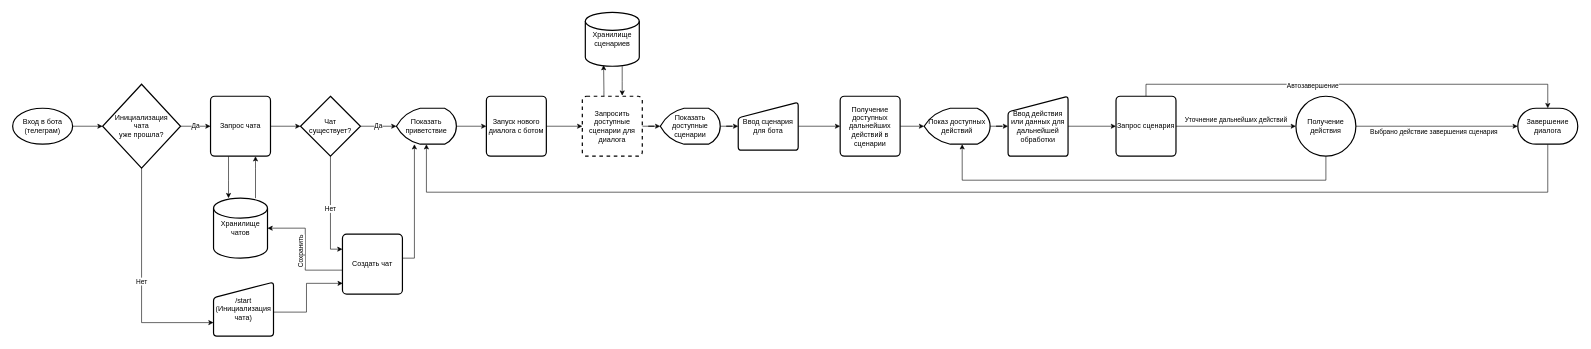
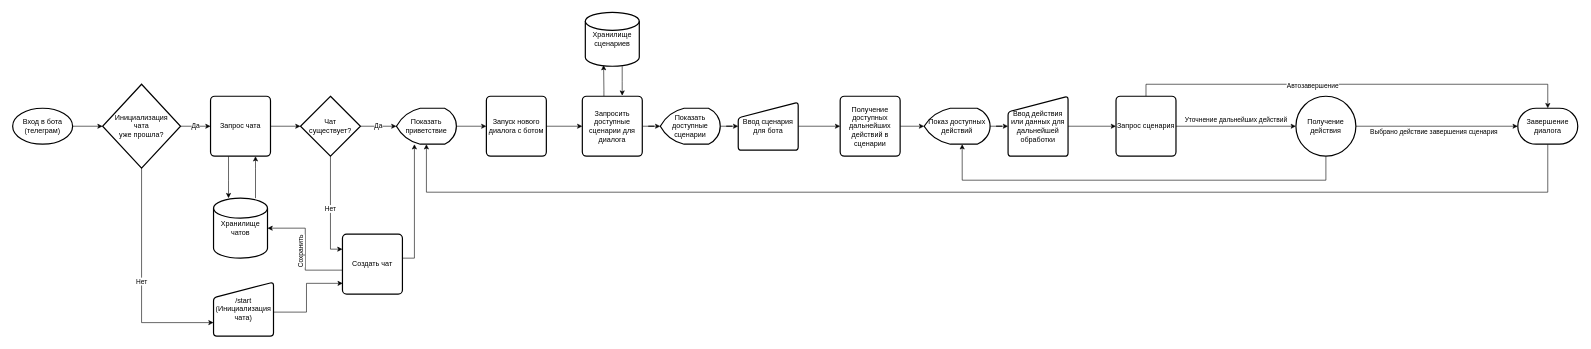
  <mxCell id="0" style=";html=1;" />
  <mxCell id="1" style=";html=1;" parent="0" />
  <mxCell id="2" style="edgeStyle=orthogonalEdgeStyle;rounded=0;orthogonalLoop=1;jettySize=auto;html=1;entryX=0;entryY=0.5;entryDx=0;entryDy=0;entryPerimeter=0;" parent="1" source="3" target="26" edge="1"><mxGeometry relative="1" as="geometry" /></mxCell>
  <mxCell id="3" value="Вход в бота (телеграм)" style="strokeWidth=2;html=1;shape=mxgraph.flowchart.start_1;whiteSpace=wrap;" parent="1" vertex="1"><mxGeometry x="20" y="180" width="100" height="60" as="geometry" /></mxCell>
  <mxCell id="4" style="edgeStyle=orthogonalEdgeStyle;rounded=0;orthogonalLoop=1;jettySize=auto;html=1;entryX=0.75;entryY=1;entryDx=0;entryDy=0;" parent="1" source="5" target="8" edge="1"><mxGeometry relative="1" as="geometry"><mxPoint x="490" y="260" as="targetPoint" /><Array as="points"><mxPoint x="425" y="280" /><mxPoint x="425" y="280" /></Array></mxGeometry></mxCell>
  <mxCell id="5" value="Хранилище чатов" style="strokeWidth=2;html=1;shape=mxgraph.flowchart.database;whiteSpace=wrap;" parent="1" vertex="1"><mxGeometry x="355" y="330" width="90" height="100" as="geometry" /></mxCell>
  <mxCell id="6" style="edgeStyle=orthogonalEdgeStyle;rounded=0;orthogonalLoop=1;jettySize=auto;html=1;entryX=0;entryY=0.5;entryDx=0;entryDy=0;entryPerimeter=0;" parent="1" source="8" target="11" edge="1"><mxGeometry relative="1" as="geometry" /></mxCell>
  <mxCell id="7" style="edgeStyle=orthogonalEdgeStyle;rounded=0;orthogonalLoop=1;jettySize=auto;html=1;" parent="1" source="8" target="5" edge="1"><mxGeometry relative="1" as="geometry"><Array as="points"><mxPoint x="380" y="300" /><mxPoint x="380" y="300" /></Array></mxGeometry></mxCell>
  <mxCell id="8" value="Запрос чата" style="rounded=1;whiteSpace=wrap;html=1;absoluteArcSize=1;arcSize=14;strokeWidth=2;" parent="1" vertex="1"><mxGeometry x="350" y="160" width="100" height="100" as="geometry" /></mxCell>
  <mxCell id="9" value="Нет" style="edgeStyle=orthogonalEdgeStyle;rounded=0;orthogonalLoop=1;jettySize=auto;html=1;entryX=0;entryY=0.25;entryDx=0;entryDy=0;" parent="1" source="11" target="34" edge="1"><mxGeometry relative="1" as="geometry"><mxPoint x="540" y="430" as="targetPoint" /><Array as="points"><mxPoint x="550" y="415" /></Array></mxGeometry></mxCell>
  <mxCell id="10" value="Да" style="edgeStyle=orthogonalEdgeStyle;rounded=0;orthogonalLoop=1;jettySize=auto;html=1;" parent="1" source="11" target="21" edge="1"><mxGeometry relative="1" as="geometry" /></mxCell>
  <mxCell id="11" value="&lt;div&gt;Чат&lt;/div&gt;&lt;div&gt;существует?&lt;/div&gt;" style="strokeWidth=2;html=1;shape=mxgraph.flowchart.decision;whiteSpace=wrap;" parent="1" vertex="1"><mxGeometry x="500" y="160" width="100" height="100" as="geometry" /></mxCell>
  <mxCell id="12" value="Выбрано действие завершения сценария" style="edgeStyle=orthogonalEdgeStyle;rounded=0;orthogonalLoop=1;jettySize=auto;html=1;entryX=0;entryY=0.5;entryDx=0;entryDy=0;entryPerimeter=0;exitX=1;exitY=0.5;exitDx=0;exitDy=0;" parent="1" source="15" target="17" edge="1"><mxGeometry x="-0.037" y="-10" relative="1" as="geometry"><mxPoint x="2340" y="270" as="targetPoint" /><Array as="points" /><mxPoint as="offset" /></mxGeometry></mxCell>
  <mxCell id="13" style="edgeStyle=orthogonalEdgeStyle;rounded=0;orthogonalLoop=1;jettySize=auto;html=1;entryX=0;entryY=0.5;entryDx=0;entryDy=0;exitX=1;exitY=0.5;exitDx=0;exitDy=0;" parent="1" source="48" target="45" edge="1"><mxGeometry relative="1" as="geometry"><mxPoint x="1810" y="210" as="sourcePoint" /><Array as="points"><mxPoint x="1850" y="210" /><mxPoint x="1850" y="210" /></Array></mxGeometry></mxCell>
  <mxCell id="14" style="edgeStyle=orthogonalEdgeStyle;rounded=0;orthogonalLoop=1;jettySize=auto;html=1;entryX=0.577;entryY=1;entryDx=0;entryDy=0;entryPerimeter=0;" parent="1" source="15" target="30" edge="1"><mxGeometry relative="1" as="geometry"><Array as="points"><mxPoint x="2210" y="300" /><mxPoint x="1604" y="300" /></Array></mxGeometry></mxCell>
  <mxCell id="15" value="Получение действия" style="ellipse;whiteSpace=wrap;html=1;absoluteArcSize=1;arcSize=14;strokeWidth=2;" parent="1" vertex="1"><mxGeometry x="2160" y="160" width="100" height="100" as="geometry" /></mxCell>
  <mxCell id="16" style="edgeStyle=orthogonalEdgeStyle;rounded=0;orthogonalLoop=1;jettySize=auto;html=1;entryX=0.5;entryY=1;entryDx=0;entryDy=0;entryPerimeter=0;" parent="1" source="17" target="21" edge="1"><mxGeometry relative="1" as="geometry"><mxPoint x="700" y="290" as="targetPoint" /><Array as="points"><mxPoint x="2580" y="320" /><mxPoint x="710" y="320" /></Array></mxGeometry></mxCell>
  <mxCell id="17" value="Завершение диалога" style="strokeWidth=2;html=1;shape=mxgraph.flowchart.terminator;whiteSpace=wrap;" parent="1" vertex="1"><mxGeometry x="2530" y="180" width="100" height="60" as="geometry" /></mxCell>
  <mxCell id="18" style="edgeStyle=orthogonalEdgeStyle;rounded=0;orthogonalLoop=1;jettySize=auto;html=1;entryX=0;entryY=0.5;entryDx=0;entryDy=0;" parent="1" source="19" target="39" edge="1"><mxGeometry relative="1" as="geometry" /></mxCell>
  <mxCell id="19" value="Ввод сценария для бота" style="html=1;strokeWidth=2;shape=manualInput;whiteSpace=wrap;rounded=1;size=26;arcSize=11;" parent="1" vertex="1"><mxGeometry x="1230" y="170" width="100" height="80" as="geometry" /></mxCell>
  <mxCell id="20" style="edgeStyle=orthogonalEdgeStyle;rounded=0;orthogonalLoop=1;jettySize=auto;html=1;entryX=0;entryY=0.5;entryDx=0;entryDy=0;" parent="1" source="21" target="41" edge="1"><mxGeometry relative="1" as="geometry" /></mxCell>
  <mxCell id="21" value="Показать приветствие" style="strokeWidth=2;html=1;shape=mxgraph.flowchart.display;whiteSpace=wrap;" parent="1" vertex="1"><mxGeometry x="660" y="180" width="100" height="60" as="geometry" /></mxCell>
  <mxCell id="22" style="edgeStyle=orthogonalEdgeStyle;rounded=0;orthogonalLoop=1;jettySize=auto;html=1;entryX=0.005;entryY=0.82;entryDx=0;entryDy=0;entryPerimeter=0;" parent="1" source="23" target="34" edge="1"><mxGeometry relative="1" as="geometry"><Array as="points"><mxPoint x="510" y="520" /><mxPoint x="510" y="472" /></Array></mxGeometry></mxCell>
  <mxCell id="23" value="/start (Инициализация чата)" style="html=1;strokeWidth=2;shape=manualInput;whiteSpace=wrap;rounded=1;size=26;arcSize=11;" parent="1" vertex="1"><mxGeometry x="355" y="470" width="100" height="90" as="geometry" /></mxCell>
  <mxCell id="24" value="Да" style="edgeStyle=orthogonalEdgeStyle;rounded=0;orthogonalLoop=1;jettySize=auto;html=1;entryX=0;entryY=0.5;entryDx=0;entryDy=0;" parent="1" source="26" target="8" edge="1"><mxGeometry relative="1" as="geometry"><mxPoint x="340" y="210" as="targetPoint" /><Array as="points" /></mxGeometry></mxCell>
  <mxCell id="25" value="Нет" style="edgeStyle=orthogonalEdgeStyle;rounded=0;orthogonalLoop=1;jettySize=auto;html=1;entryX=0;entryY=0.75;entryDx=0;entryDy=0;" parent="1" source="26" target="23" edge="1"><mxGeometry relative="1" as="geometry"><Array as="points"><mxPoint x="235" y="538" /></Array></mxGeometry></mxCell>
  <mxCell id="26" value="&lt;div&gt;Инициализация&lt;/div&gt;&lt;div&gt;чата&lt;br&gt;&lt;/div&gt;&lt;div&gt;уже прошла?&lt;/div&gt;" style="strokeWidth=2;html=1;shape=mxgraph.flowchart.decision;whiteSpace=wrap;" parent="1" vertex="1"><mxGeometry x="170" y="140" width="130" height="140" as="geometry" /></mxCell>
  <mxCell id="27" style="edgeStyle=orthogonalEdgeStyle;rounded=0;orthogonalLoop=1;jettySize=auto;html=1;entryX=0;entryY=0.5;entryDx=0;entryDy=0;" parent="1" source="28" target="19" edge="1"><mxGeometry relative="1" as="geometry" /></mxCell>
  <mxCell id="28" value="Показать доступные сценарии" style="strokeWidth=2;html=1;shape=mxgraph.flowchart.display;whiteSpace=wrap;" parent="1" vertex="1"><mxGeometry x="1100" y="180" width="100" height="60" as="geometry" /></mxCell>
  <mxCell id="29" style="edgeStyle=orthogonalEdgeStyle;rounded=0;orthogonalLoop=1;jettySize=auto;html=1;" parent="1" source="30" target="48" edge="1"><mxGeometry relative="1" as="geometry" /></mxCell>
  <mxCell id="30" value="&lt;div&gt;Показ доступных&lt;/div&gt;&lt;div&gt;действий&lt;br&gt;&lt;/div&gt;" style="strokeWidth=2;html=1;shape=mxgraph.flowchart.display;whiteSpace=wrap;" parent="1" vertex="1"><mxGeometry x="1540" y="180" width="110" height="60" as="geometry" /></mxCell>
  <mxCell id="31" style="edgeStyle=orthogonalEdgeStyle;rounded=0;orthogonalLoop=1;jettySize=auto;html=1;entryX=0.3;entryY=1;entryDx=0;entryDy=0;entryPerimeter=0;" parent="1" source="34" target="21" edge="1"><mxGeometry relative="1" as="geometry"><Array as="points"><mxPoint x="690" y="430" /></Array></mxGeometry></mxCell>
  <mxCell id="32" style="edgeStyle=orthogonalEdgeStyle;rounded=0;orthogonalLoop=1;jettySize=auto;html=1;entryX=1;entryY=0.5;entryDx=0;entryDy=0;entryPerimeter=0;" parent="1" source="34" target="5" edge="1"><mxGeometry relative="1" as="geometry"><Array as="points"><mxPoint x="508" y="450" /><mxPoint x="508" y="380" /></Array></mxGeometry></mxCell>
  <mxCell id="33" value="Сохранить" style="edgeLabel;html=1;align=center;verticalAlign=middle;resizable=0;points=[];rotation=-90;" parent="32" vertex="1" connectable="0"><mxGeometry x="0.519" y="2" relative="1" as="geometry"><mxPoint x="8" y="38" as="offset" /></mxGeometry></mxCell>
  <mxCell id="34" value="Создать чат" style="rounded=1;whiteSpace=wrap;html=1;absoluteArcSize=1;arcSize=14;strokeWidth=2;" parent="1" vertex="1"><mxGeometry x="570" y="390" width="100" height="100" as="geometry" /></mxCell>
  <mxCell id="35" style="edgeStyle=orthogonalEdgeStyle;rounded=0;orthogonalLoop=1;jettySize=auto;html=1;" parent="1" source="37" target="28" edge="1"><mxGeometry relative="1" as="geometry" /></mxCell>
  <mxCell id="36" style="edgeStyle=orthogonalEdgeStyle;rounded=0;orthogonalLoop=1;jettySize=auto;html=1;entryX=0.339;entryY=0.978;entryDx=0;entryDy=0;entryPerimeter=0;" parent="1" source="37" target="47" edge="1"><mxGeometry relative="1" as="geometry"><Array as="points"><mxPoint x="1006" y="150" /><mxPoint x="1006" y="150" /></Array></mxGeometry></mxCell>
- <mxCell id="37" value="Запросить доступные сценарии для диалога" style="rounded=1;whiteSpace=wrap;html=1;absoluteArcSize=1;arcSize=14;strokeWidth=2;dashed=1;" parent="1" vertex="1"><mxGeometry x="970" y="160" width="100" height="100" as="geometry" /></mxCell>
+ <mxCell id="37" value="Запросить доступные сценарии для диалога" style="rounded=1;whiteSpace=wrap;html=1;absoluteArcSize=1;arcSize=14;strokeWidth=2;" parent="1" vertex="1"><mxGeometry x="970" y="160" width="100" height="100" as="geometry" /></mxCell>
  <mxCell id="38" style="edgeStyle=orthogonalEdgeStyle;rounded=0;orthogonalLoop=1;jettySize=auto;html=1;entryX=0;entryY=0.5;entryDx=0;entryDy=0;entryPerimeter=0;" parent="1" source="39" target="30" edge="1"><mxGeometry relative="1" as="geometry" /></mxCell>
  <mxCell id="39" value="Получение доступных дальнейших действий в сценарии" style="rounded=1;whiteSpace=wrap;html=1;absoluteArcSize=1;arcSize=14;strokeWidth=2;" parent="1" vertex="1"><mxGeometry x="1400" y="160" width="100" height="100" as="geometry" /></mxCell>
  <mxCell id="40" style="edgeStyle=orthogonalEdgeStyle;rounded=0;orthogonalLoop=1;jettySize=auto;html=1;entryX=0;entryY=0.5;entryDx=0;entryDy=0;" parent="1" source="41" target="37" edge="1"><mxGeometry relative="1" as="geometry" /></mxCell>
  <mxCell id="41" value="Запуск нового диалога с ботом" style="rounded=1;whiteSpace=wrap;html=1;absoluteArcSize=1;arcSize=14;strokeWidth=2;" parent="1" vertex="1"><mxGeometry x="810" y="160" width="100" height="100" as="geometry" /></mxCell>
  <mxCell id="42" style="edgeStyle=orthogonalEdgeStyle;rounded=0;orthogonalLoop=1;jettySize=auto;html=1;entryX=0.5;entryY=0;entryDx=0;entryDy=0;entryPerimeter=0;" parent="1" source="45" target="17" edge="1"><mxGeometry relative="1" as="geometry"><Array as="points"><mxPoint x="1910" y="140" /><mxPoint x="2580" y="140" /></Array></mxGeometry></mxCell>
  <mxCell id="43" value="Автозавершение" style="edgeLabel;html=1;align=center;verticalAlign=middle;resizable=0;points=[];" vertex="1" connectable="0" parent="42"><mxGeometry x="-0.204" y="-2" relative="1" as="geometry"><mxPoint x="6" as="offset" /></mxGeometry></mxCell>
  <mxCell id="44" value="Уточнение дальнейших действий" style="edgeStyle=orthogonalEdgeStyle;rounded=0;orthogonalLoop=1;jettySize=auto;html=1;entryX=0;entryY=0.5;entryDx=0;entryDy=0;" parent="1" source="45" target="15" edge="1"><mxGeometry y="10" relative="1" as="geometry"><Array as="points"><mxPoint x="2110" y="210" /><mxPoint x="2110" y="210" /></Array><mxPoint x="2270" y="260" as="targetPoint" /><mxPoint as="offset" /></mxGeometry></mxCell>
  <mxCell id="45" value="Запрос сценария" style="rounded=1;whiteSpace=wrap;html=1;absoluteArcSize=1;arcSize=14;strokeWidth=2;" parent="1" vertex="1"><mxGeometry x="1860" y="160" width="100" height="100" as="geometry" /></mxCell>
  <mxCell id="46" style="edgeStyle=orthogonalEdgeStyle;rounded=0;orthogonalLoop=1;jettySize=auto;html=1;entryX=0.665;entryY=-0.01;entryDx=0;entryDy=0;entryPerimeter=0;" parent="1" source="47" target="37" edge="1"><mxGeometry relative="1" as="geometry"><Array as="points"><mxPoint x="1037" y="135" /></Array></mxGeometry></mxCell>
  <mxCell id="47" value="Хранилище сценариев" style="strokeWidth=2;html=1;shape=mxgraph.flowchart.database;whiteSpace=wrap;" parent="1" vertex="1"><mxGeometry x="975" y="20" width="90" height="90" as="geometry" /></mxCell>
  <mxCell id="48" value="Ввод действия или данных для дальнейшей обработки" style="html=1;strokeWidth=2;shape=manualInput;whiteSpace=wrap;rounded=1;size=26;arcSize=11;" parent="1" vertex="1"><mxGeometry x="1680" y="160" width="100" height="100" as="geometry" /></mxCell>
